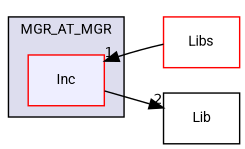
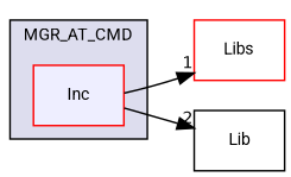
  digraph {
    compound=true
    fontname=Roboto
    rankdir=LR
    node [color=red fontname=Roboto fontsize=10 shape=box style=filled]
    edge [fontname=Roboto labeldistance=1.5 labelfontname=Helvetica labelfontsize=10]
    n1 [fillcolor="#eeeeff" label=Inc pencolor=black]
    n2 [fillcolor=white label=Libs]
    n3 [label=Lib color="" style=""]
    subgraph cluster_1 {
      bgcolor="#ddddee"
      fontsize=10
-     label=MGR_AT_MGR
+     label=MGR_AT_CMD
      pencolor=black
      n1
    }
-   n2 -> n1 [headlabel=1]
+   n1 -> n2 [headlabel=1]
    n1 -> n3 [headlabel=2]
  }
